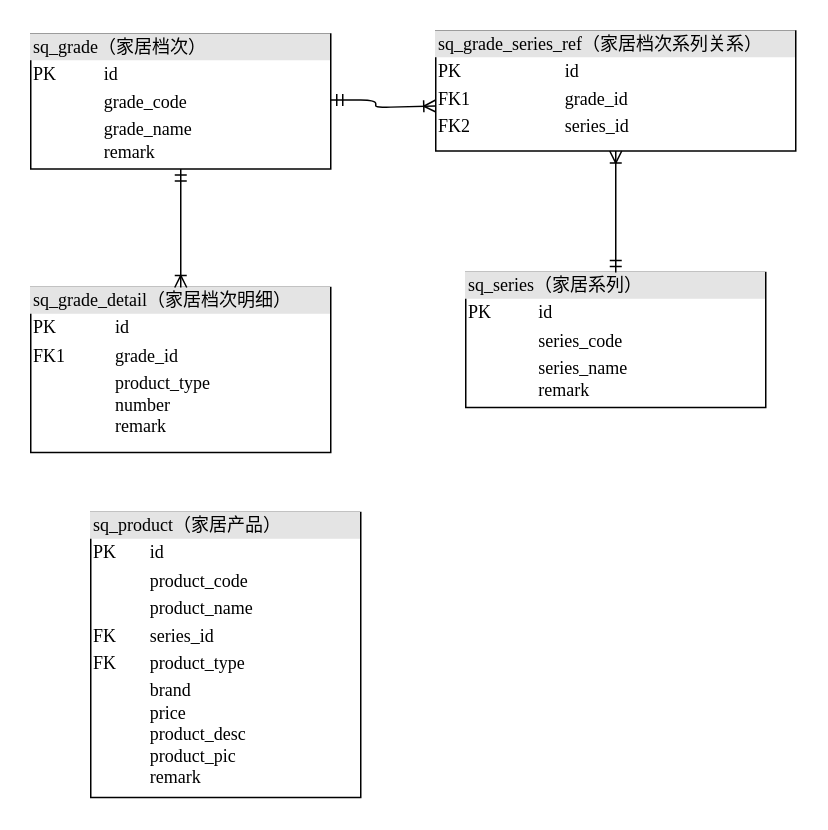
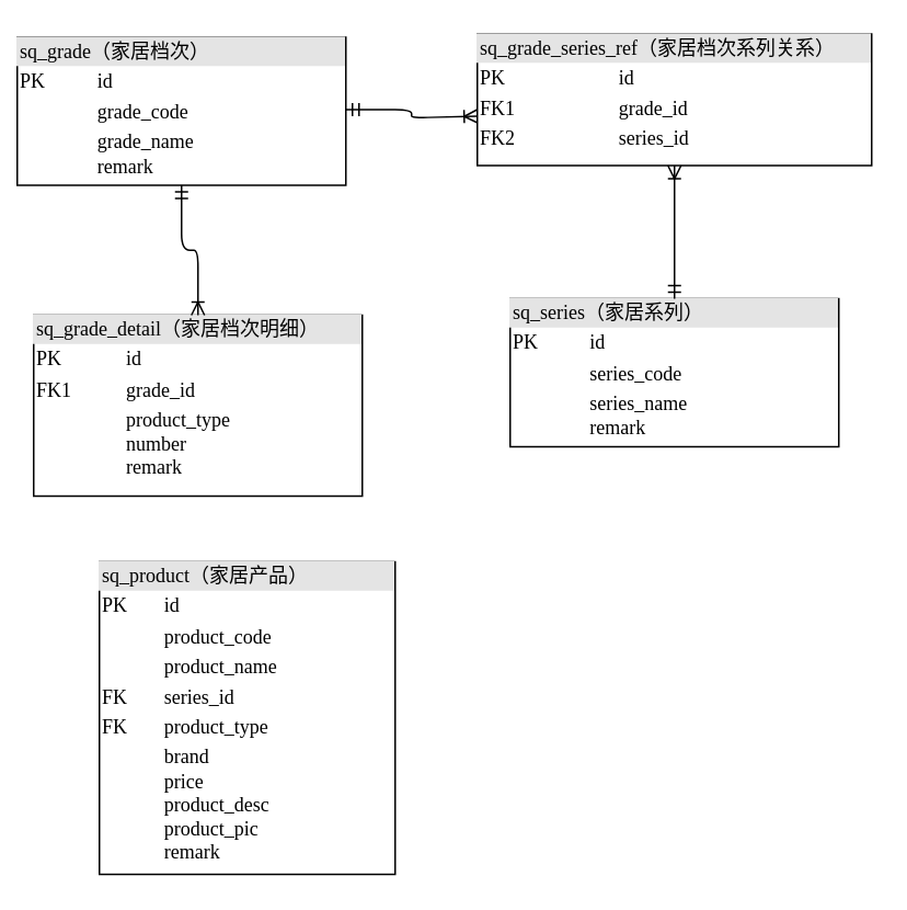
  <mxCell id="0" />
  <mxCell id="1" parent="0" />
- <mxCell id="2" value="&lt;div style=&quot;box-sizing:border-box;width:100%;background:#e4e4e4;padding:2px;&quot;&gt;sq_grade（家居档次）&lt;/div&gt;&lt;table style=&quot;width:100%;font-size:1em;&quot; cellpadding=&quot;2&quot; cellspacing=&quot;0&quot;&gt;&lt;tbody&gt;&lt;tr&gt;&lt;td&gt;PK&lt;/td&gt;&lt;td&gt;id&lt;/td&gt;&lt;/tr&gt;&lt;tr&gt;&lt;td&gt;&lt;br&gt;&lt;/td&gt;&lt;td&gt;grade_code&lt;/td&gt;&lt;/tr&gt;&lt;tr&gt;&lt;td&gt;&lt;/td&gt;&lt;td&gt;grade_name&lt;br&gt;remark&lt;/td&gt;&lt;/tr&gt;&lt;/tbody&gt;&lt;/table&gt;" style="verticalAlign=top;align=left;overflow=fill;html=1;rounded=0;shadow=0;comic=0;labelBackgroundColor=none;strokeWidth=1;fontFamily=Verdana;fontSize=12" parent="1" vertex="1"><mxGeometry x="20" y="22" width="200" height="90" as="geometry" /></mxCell>
+ <mxCell id="2" value="&lt;div style=&quot;box-sizing:border-box;width:100%;background:#e4e4e4;padding:2px;&quot;&gt;sq_grade（家居档次）&lt;/div&gt;&lt;table style=&quot;width:100%;font-size:1em;&quot; cellpadding=&quot;2&quot; cellspacing=&quot;0&quot;&gt;&lt;tbody&gt;&lt;tr&gt;&lt;td&gt;PK&lt;/td&gt;&lt;td&gt;id&lt;/td&gt;&lt;/tr&gt;&lt;tr&gt;&lt;td&gt;&lt;br&gt;&lt;/td&gt;&lt;td&gt;grade_code&lt;/td&gt;&lt;/tr&gt;&lt;tr&gt;&lt;td&gt;&lt;/td&gt;&lt;td&gt;grade_name&lt;br&gt;remark&lt;/td&gt;&lt;/tr&gt;&lt;/tbody&gt;&lt;/table&gt;" style="verticalAlign=top;align=left;overflow=fill;html=1;rounded=0;shadow=0;comic=0;labelBackgroundColor=none;strokeWidth=1;fontFamily=Verdana;fontSize=12" parent="1" vertex="1"><mxGeometry x="10" y="22" width="200" height="90" as="geometry" /></mxCell>
  <mxCell id="3" style="edgeStyle=orthogonalEdgeStyle;html=1;labelBackgroundColor=none;startArrow=ERmandOne;endArrow=ERoneToMany;fontFamily=Verdana;fontSize=12;align=left;entryX=0;entryY=0.625;entryDx=0;entryDy=0;entryPerimeter=0;" parent="1" source="2" target="7" edge="1"><mxGeometry relative="1" as="geometry"><mxPoint x="410" y="381" as="sourcePoint" /><mxPoint x="270" y="66" as="targetPoint" /><Array as="points"><mxPoint x="250" y="66" /><mxPoint x="250" y="71" /></Array></mxGeometry></mxCell>
  <mxCell id="4" value="&lt;div style=&quot;box-sizing:border-box;width:100%;background:#e4e4e4;padding:2px;&quot;&gt;sq_grade_detail（家居档次明细）&lt;br&gt;&lt;/div&gt;&lt;table style=&quot;width:100%;font-size:1em;&quot; cellpadding=&quot;2&quot; cellspacing=&quot;0&quot;&gt;&lt;tbody&gt;&lt;tr&gt;&lt;td&gt;PK&lt;/td&gt;&lt;td&gt;id&lt;/td&gt;&lt;/tr&gt;&lt;tr&gt;&lt;td&gt;FK1&lt;/td&gt;&lt;td&gt;grade_id&lt;/td&gt;&lt;/tr&gt;&lt;tr&gt;&lt;td&gt;&lt;/td&gt;&lt;td&gt;product_type&lt;br&gt;number&lt;br&gt;remark&lt;br&gt;&lt;/td&gt;&lt;/tr&gt;&lt;/tbody&gt;&lt;/table&gt;" style="verticalAlign=top;align=left;overflow=fill;html=1;rounded=0;shadow=0;comic=0;labelBackgroundColor=none;strokeWidth=1;fontFamily=Verdana;fontSize=12;strokeColor=default;" parent="1" vertex="1"><mxGeometry x="20" y="191" width="200" height="110" as="geometry" /></mxCell>
  <mxCell id="5" value="" style="edgeStyle=orthogonalEdgeStyle;html=1;endArrow=ERoneToMany;startArrow=ERmandOne;labelBackgroundColor=none;fontFamily=Verdana;fontSize=12;align=left;exitX=0.5;exitY=1;entryX=0.5;entryY=0;" parent="1" source="2" target="4" edge="1"><mxGeometry width="100" height="100" relative="1" as="geometry"><mxPoint x="260" y="311" as="sourcePoint" /><mxPoint x="360" y="211" as="targetPoint" /></mxGeometry></mxCell>
  <mxCell id="6" value="&lt;div style=&quot;box-sizing:border-box;width:100%;background:#e4e4e4;padding:2px;&quot;&gt;sq_series（家居系列）&lt;/div&gt;&lt;table style=&quot;width:100%;font-size:1em;&quot; cellpadding=&quot;2&quot; cellspacing=&quot;0&quot;&gt;&lt;tbody&gt;&lt;tr&gt;&lt;td&gt;PK&lt;/td&gt;&lt;td&gt;id&lt;/td&gt;&lt;/tr&gt;&lt;tr&gt;&lt;td&gt;&lt;br&gt;&lt;/td&gt;&lt;td&gt;series_code&lt;/td&gt;&lt;/tr&gt;&lt;tr&gt;&lt;td&gt;&lt;/td&gt;&lt;td&gt;series_name&lt;br&gt;remark&lt;/td&gt;&lt;/tr&gt;&lt;/tbody&gt;&lt;/table&gt;" style="verticalAlign=top;align=left;overflow=fill;html=1;rounded=0;shadow=0;comic=0;labelBackgroundColor=none;strokeWidth=1;fontFamily=Verdana;fontSize=12" parent="1" vertex="1"><mxGeometry x="310" y="181" width="200" height="90" as="geometry" /></mxCell>
  <mxCell id="7" value="&lt;div style=&quot;box-sizing:border-box;width:100%;background:#e4e4e4;padding:2px;&quot;&gt;sq_grade_series_ref（家居档次系列关系）&lt;/div&gt;&lt;table style=&quot;width:100%;font-size:1em;&quot; cellpadding=&quot;2&quot; cellspacing=&quot;0&quot;&gt;&lt;tbody&gt;&lt;tr&gt;&lt;td&gt;PK&lt;/td&gt;&lt;td&gt;id&lt;/td&gt;&lt;/tr&gt;&lt;tr&gt;&lt;td&gt;FK1&lt;/td&gt;&lt;td&gt;grade_id&lt;/td&gt;&lt;/tr&gt;&lt;tr&gt;&lt;td&gt;FK2&lt;/td&gt;&lt;td&gt;series_id&lt;br&gt;&lt;/td&gt;&lt;/tr&gt;&lt;/tbody&gt;&lt;/table&gt;" style="verticalAlign=top;align=left;overflow=fill;html=1;rounded=0;shadow=0;comic=0;labelBackgroundColor=none;strokeWidth=1;fontFamily=Verdana;fontSize=12" parent="1" vertex="1"><mxGeometry x="290" y="20" width="240" height="80" as="geometry" /></mxCell>
  <mxCell id="8" style="edgeStyle=orthogonalEdgeStyle;html=1;labelBackgroundColor=none;startArrow=ERmandOne;endArrow=ERoneToMany;fontFamily=Verdana;fontSize=12;align=left;exitX=0.5;exitY=0;exitDx=0;exitDy=0;entryX=0.5;entryY=1;entryDx=0;entryDy=0;" parent="1" source="6" target="7" edge="1"><mxGeometry relative="1" as="geometry"><mxPoint x="409.5" y="140" as="sourcePoint" /><mxPoint x="350" y="121" as="targetPoint" /></mxGeometry></mxCell>
  <mxCell id="9" value="&lt;div style=&quot;box-sizing: border-box ; width: 100% ; background: #e4e4e4 ; padding: 2px&quot;&gt;sq_product（家居产品）&lt;/div&gt;&lt;table style=&quot;width: 100% ; font-size: 1em&quot; cellpadding=&quot;2&quot; cellspacing=&quot;0&quot;&gt;&lt;tbody&gt;&lt;tr&gt;&lt;td&gt;PK&lt;/td&gt;&lt;td&gt;id&lt;/td&gt;&lt;/tr&gt;&lt;tr&gt;&lt;td&gt;&lt;br&gt;&lt;/td&gt;&lt;td&gt;product_code&lt;/td&gt;&lt;/tr&gt;&lt;tr&gt;&lt;td&gt;&lt;/td&gt;&lt;td&gt;product_name&lt;/td&gt;&lt;/tr&gt;&lt;tr&gt;&lt;td&gt;FK&lt;/td&gt;&lt;td&gt;series_id&lt;br&gt;&lt;/td&gt;&lt;/tr&gt;&lt;tr&gt;&lt;td&gt;FK&lt;/td&gt;&lt;td&gt;product_type&lt;/td&gt;&lt;/tr&gt;&lt;tr&gt;&lt;td&gt;&lt;br&gt;&lt;/td&gt;&lt;td&gt;brand&lt;br&gt;price&lt;br&gt;product_desc&lt;br&gt;product_pic&lt;br&gt;remark&lt;/td&gt;&lt;/tr&gt;&lt;/tbody&gt;&lt;/table&gt;" style="verticalAlign=top;align=left;overflow=fill;html=1;rounded=0;shadow=0;comic=0;labelBackgroundColor=none;strokeWidth=1;fontFamily=Verdana;fontSize=12" parent="1" vertex="1"><mxGeometry x="60" y="341" width="180" height="190" as="geometry" /></mxCell>
